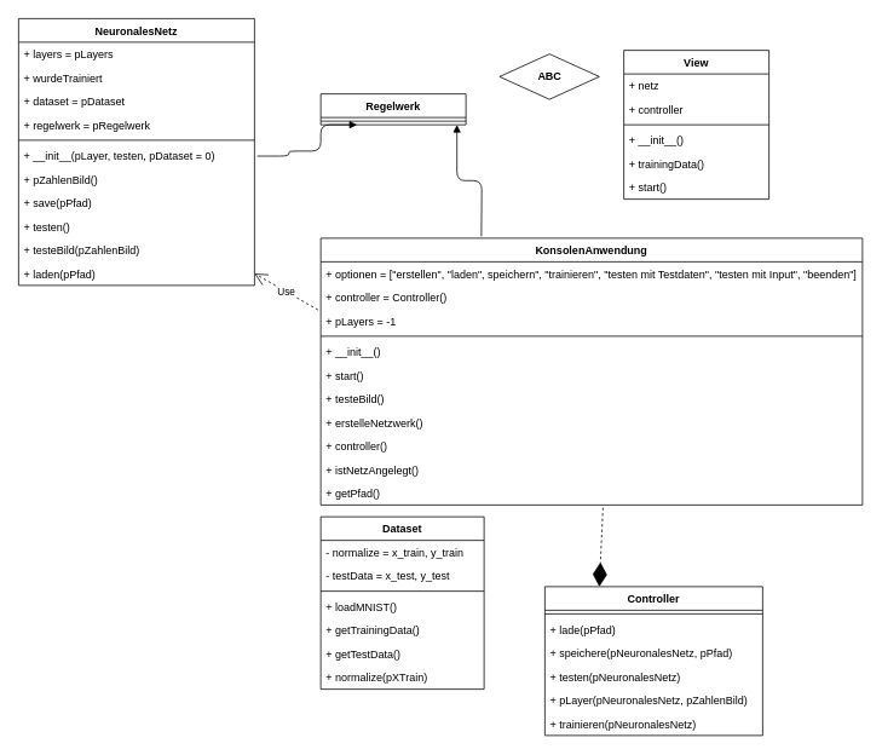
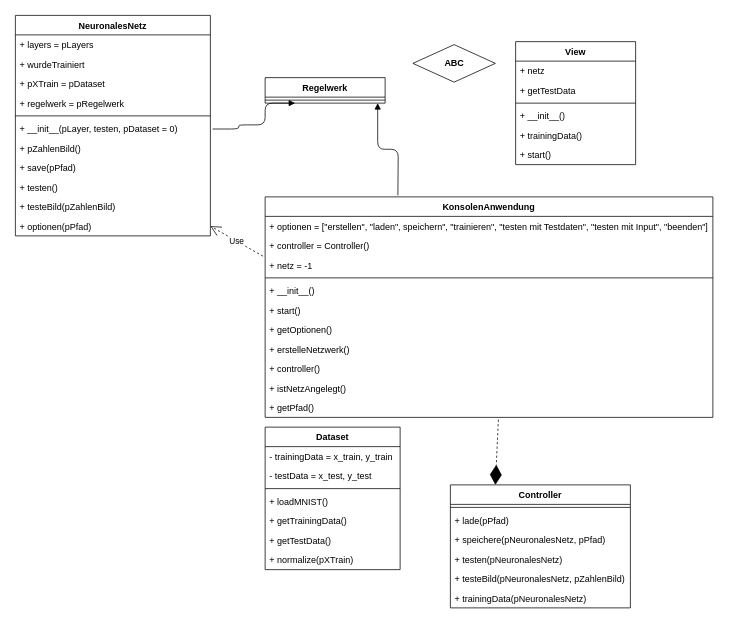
  <mxCell id="0" />
  <mxCell id="1" parent="0" />
  <mxCell id="2" value="NeuronalesNetz" style="swimlane;fontStyle=1;align=center;verticalAlign=top;childLayout=stackLayout;horizontal=1;startSize=26;horizontalStack=0;resizeParent=1;resizeParentMax=0;resizeLast=0;collapsible=1;marginBottom=0;" parent="1" vertex="1"><mxGeometry width="260" height="294" as="geometry" x="20" y="20" /></mxCell>
  <mxCell id="3" value="+ layers = pLayers" style="text;strokeColor=none;fillColor=none;align=left;verticalAlign=top;spacingLeft=4;spacingRight=4;overflow=hidden;rotatable=0;points=[[0,0.5],[1,0.5]];portConstraint=eastwest;" parent="2" vertex="1"><mxGeometry y="26" width="260" height="26" as="geometry" /></mxCell>
  <mxCell id="4" value="+ wurdeTrainiert" style="text;strokeColor=none;fillColor=none;align=left;verticalAlign=top;spacingLeft=4;spacingRight=4;overflow=hidden;rotatable=0;points=[[0,0.5],[1,0.5]];portConstraint=eastwest;" parent="2" vertex="1"><mxGeometry y="52" width="260" height="26" as="geometry" /></mxCell>
- <mxCell id="5" value="+ dataset = pDataset" style="text;strokeColor=none;fillColor=none;align=left;verticalAlign=top;spacingLeft=4;spacingRight=4;overflow=hidden;rotatable=0;points=[[0,0.5],[1,0.5]];portConstraint=eastwest;" parent="2" vertex="1"><mxGeometry y="78" width="260" height="26" as="geometry" /></mxCell>
+ <mxCell id="5" value="+ pXTrain = pDataset" style="text;strokeColor=none;fillColor=none;align=left;verticalAlign=top;spacingLeft=4;spacingRight=4;overflow=hidden;rotatable=0;points=[[0,0.5],[1,0.5]];portConstraint=eastwest;" parent="2" vertex="1"><mxGeometry y="78" width="260" height="26" as="geometry" /></mxCell>
  <mxCell id="6" value="+ regelwerk = pRegelwerk" style="text;strokeColor=none;fillColor=none;align=left;verticalAlign=top;spacingLeft=4;spacingRight=4;overflow=hidden;rotatable=0;points=[[0,0.5],[1,0.5]];portConstraint=eastwest;" parent="2" vertex="1"><mxGeometry y="104" width="260" height="26" as="geometry" /></mxCell>
  <mxCell id="7" value="" style="line;strokeWidth=1;fillColor=none;align=left;verticalAlign=middle;spacingTop=-1;spacingLeft=3;spacingRight=3;rotatable=0;labelPosition=right;points=[];portConstraint=eastwest;" parent="2" vertex="1"><mxGeometry y="130" width="260" height="8" as="geometry" /></mxCell>
  <mxCell id="8" value="+ __init__(pLayer, testen, pDataset = 0)" style="text;strokeColor=none;fillColor=none;align=left;verticalAlign=top;spacingLeft=4;spacingRight=4;overflow=hidden;rotatable=0;points=[[0,0.5],[1,0.5]];portConstraint=eastwest;" parent="2" vertex="1"><mxGeometry y="138" width="260" height="26" as="geometry" /></mxCell>
  <mxCell id="9" value="+ pZahlenBild()" style="text;strokeColor=none;fillColor=none;align=left;verticalAlign=top;spacingLeft=4;spacingRight=4;overflow=hidden;rotatable=0;points=[[0,0.5],[1,0.5]];portConstraint=eastwest;" parent="2" vertex="1"><mxGeometry y="164" width="260" height="26" as="geometry" /></mxCell>
  <mxCell id="10" value="+ save(pPfad)" style="text;strokeColor=none;fillColor=none;align=left;verticalAlign=top;spacingLeft=4;spacingRight=4;overflow=hidden;rotatable=0;points=[[0,0.5],[1,0.5]];portConstraint=eastwest;" parent="2" vertex="1"><mxGeometry y="190" width="260" height="26" as="geometry" /></mxCell>
  <mxCell id="11" value="+ testen()" style="text;strokeColor=none;fillColor=none;align=left;verticalAlign=top;spacingLeft=4;spacingRight=4;overflow=hidden;rotatable=0;points=[[0,0.5],[1,0.5]];portConstraint=eastwest;" parent="2" vertex="1"><mxGeometry y="216" width="260" height="26" as="geometry" /></mxCell>
  <mxCell id="12" value="+ testeBild(pZahlenBild)" style="text;strokeColor=none;fillColor=none;align=left;verticalAlign=top;spacingLeft=4;spacingRight=4;overflow=hidden;rotatable=0;points=[[0,0.5],[1,0.5]];portConstraint=eastwest;" parent="2" vertex="1"><mxGeometry y="242" width="260" height="26" as="geometry" /></mxCell>
- <mxCell id="13" value="+ laden(pPfad)" style="text;strokeColor=none;fillColor=none;align=left;verticalAlign=top;spacingLeft=4;spacingRight=4;overflow=hidden;rotatable=0;points=[[0,0.5],[1,0.5]];portConstraint=eastwest;" parent="2" vertex="1"><mxGeometry y="268" width="260" height="26" as="geometry" /></mxCell>
+ <mxCell id="13" value="+ optionen(pPfad)" style="text;strokeColor=none;fillColor=none;align=left;verticalAlign=top;spacingLeft=4;spacingRight=4;overflow=hidden;rotatable=0;points=[[0,0.5],[1,0.5]];portConstraint=eastwest;" parent="2" vertex="1"><mxGeometry y="268" width="260" height="26" as="geometry" /></mxCell>
  <mxCell id="14" value="Regelwerk" style="swimlane;fontStyle=1;align=center;verticalAlign=top;childLayout=stackLayout;horizontal=1;startSize=26;horizontalStack=0;resizeParent=1;resizeParentMax=0;resizeLast=0;collapsible=1;marginBottom=0;" parent="1" vertex="1"><mxGeometry x="353" y="103" width="160" height="34" as="geometry" /></mxCell>
  <mxCell id="15" value="" style="line;strokeWidth=1;fillColor=none;align=left;verticalAlign=middle;spacingTop=-1;spacingLeft=3;spacingRight=3;rotatable=0;labelPosition=right;points=[];portConstraint=eastwest;" parent="14" vertex="1"><mxGeometry y="26" width="160" height="8" as="geometry" /></mxCell>
  <mxCell id="16" value="" style="endArrow=block;endFill=1;html=1;edgeStyle=orthogonalEdgeStyle;align=left;verticalAlign=top;entryX=0.25;entryY=1;entryDx=0;entryDy=0;" parent="14" target="14" edge="1"><mxGeometry x="-1" relative="1" as="geometry"><mxPoint x="-70" y="68.5" as="sourcePoint" /><mxPoint y="73" as="targetPoint" /><Array as="points"><mxPoint x="-35" y="69" /><mxPoint x="-35" y="63" /><mxPoint y="63" /><mxPoint y="34" /></Array></mxGeometry></mxCell>
  <mxCell id="17" value="" style="resizable=0;html=1;align=left;verticalAlign=bottom;labelBackgroundColor=#ffffff;fontSize=10;" parent="16" connectable="0" vertex="1"><mxGeometry x="-1" relative="1" as="geometry" /></mxCell>
  <mxCell id="18" value="" style="endArrow=block;endFill=1;html=1;edgeStyle=orthogonalEdgeStyle;align=left;verticalAlign=top;exitX=0.973;exitY=0;exitDx=0;exitDy=0;entryX=0.938;entryY=1;entryDx=0;entryDy=0;exitPerimeter=0;entryPerimeter=0;" parent="1" target="15" edge="1"><mxGeometry x="-1" relative="1" as="geometry"><mxPoint x="530" y="260" as="sourcePoint" /><mxPoint x="510" y="119" as="targetPoint" /></mxGeometry></mxCell>
  <mxCell id="19" value="Use" style="endArrow=open;endSize=12;dashed=1;html=1;entryX=1;entryY=0.5;entryDx=0;entryDy=0;exitX=0;exitY=0.5;exitDx=0;exitDy=0;" parent="1" target="13" edge="1"><mxGeometry width="160" relative="1" as="geometry"><mxPoint x="350" y="341" as="sourcePoint" /><mxPoint x="350" y="330" as="targetPoint" /></mxGeometry></mxCell>
  <mxCell id="20" value="Dataset" style="swimlane;fontStyle=1;align=center;verticalAlign=top;childLayout=stackLayout;horizontal=1;startSize=26;horizontalStack=0;resizeParent=1;resizeParentMax=0;resizeLast=0;collapsible=1;marginBottom=0;" parent="1" vertex="1"><mxGeometry x="353" y="569" width="180" height="190" as="geometry" /></mxCell>
- <mxCell id="21" value="- normalize = x_train, y_train" style="text;strokeColor=none;fillColor=none;align=left;verticalAlign=top;spacingLeft=4;spacingRight=4;overflow=hidden;rotatable=0;points=[[0,0.5],[1,0.5]];portConstraint=eastwest;" parent="20" vertex="1"><mxGeometry y="26" width="180" height="26" as="geometry" /></mxCell>
+ <mxCell id="21" value="- trainingData = x_train, y_train" style="text;strokeColor=none;fillColor=none;align=left;verticalAlign=top;spacingLeft=4;spacingRight=4;overflow=hidden;rotatable=0;points=[[0,0.5],[1,0.5]];portConstraint=eastwest;" parent="20" vertex="1"><mxGeometry y="26" width="180" height="26" as="geometry" /></mxCell>
  <mxCell id="22" value="- testData = x_test, y_test" style="text;strokeColor=none;fillColor=none;align=left;verticalAlign=top;spacingLeft=4;spacingRight=4;overflow=hidden;rotatable=0;points=[[0,0.5],[1,0.5]];portConstraint=eastwest;" parent="20" vertex="1"><mxGeometry y="52" width="180" height="26" as="geometry" /></mxCell>
  <mxCell id="23" value="" style="line;strokeWidth=1;fillColor=none;align=left;verticalAlign=middle;spacingTop=-1;spacingLeft=3;spacingRight=3;rotatable=0;labelPosition=right;points=[];portConstraint=eastwest;" parent="20" vertex="1"><mxGeometry y="78" width="180" height="8" as="geometry" /></mxCell>
  <mxCell id="24" value="+ loadMNIST()" style="text;strokeColor=none;fillColor=none;align=left;verticalAlign=top;spacingLeft=4;spacingRight=4;overflow=hidden;rotatable=0;points=[[0,0.5],[1,0.5]];portConstraint=eastwest;" parent="20" vertex="1"><mxGeometry y="86" width="180" height="26" as="geometry" /></mxCell>
  <mxCell id="25" value="+ getTrainingData()" style="text;strokeColor=none;fillColor=none;align=left;verticalAlign=top;spacingLeft=4;spacingRight=4;overflow=hidden;rotatable=0;points=[[0,0.5],[1,0.5]];portConstraint=eastwest;" parent="20" vertex="1"><mxGeometry y="112" width="180" height="26" as="geometry" /></mxCell>
  <mxCell id="26" value="+ getTestData()" style="text;strokeColor=none;fillColor=none;align=left;verticalAlign=top;spacingLeft=4;spacingRight=4;overflow=hidden;rotatable=0;points=[[0,0.5],[1,0.5]];portConstraint=eastwest;" parent="20" vertex="1"><mxGeometry y="138" width="180" height="26" as="geometry" /></mxCell>
  <mxCell id="27" value="+ normalize(pXTrain)" style="text;strokeColor=none;fillColor=none;align=left;verticalAlign=top;spacingLeft=4;spacingRight=4;overflow=hidden;rotatable=0;points=[[0,0.5],[1,0.5]];portConstraint=eastwest;" parent="20" vertex="1"><mxGeometry y="164" width="180" height="26" as="geometry" /></mxCell>
  <mxCell id="28" value="KonsolenAnwendung" style="swimlane;fontStyle=1;align=center;verticalAlign=top;childLayout=stackLayout;horizontal=1;startSize=26;horizontalStack=0;resizeParent=1;resizeParentMax=0;resizeLast=0;collapsible=1;marginBottom=0;" parent="1" vertex="1"><mxGeometry x="353" y="262" width="597" height="294" as="geometry" /></mxCell>
  <mxCell id="29" value="+ optionen = [&quot;erstellen&quot;, &quot;laden&quot;, speichern&quot;, &quot;trainieren&quot;, &quot;testen mit Testdaten&quot;, &quot;testen mit Input&quot;, &quot;beenden&quot;]" style="text;strokeColor=none;fillColor=none;align=left;verticalAlign=top;spacingLeft=4;spacingRight=4;overflow=hidden;rotatable=0;points=[[0,0.5],[1,0.5]];portConstraint=eastwest;" parent="28" vertex="1"><mxGeometry y="26" width="597" height="26" as="geometry" /></mxCell>
  <mxCell id="30" value="+ controller = Controller()" style="text;strokeColor=none;fillColor=none;align=left;verticalAlign=top;spacingLeft=4;spacingRight=4;overflow=hidden;rotatable=0;points=[[0,0.5],[1,0.5]];portConstraint=eastwest;" parent="28" vertex="1"><mxGeometry y="52" width="597" height="26" as="geometry" /></mxCell>
- <mxCell id="31" value="+ pLayers = -1" style="text;strokeColor=none;fillColor=none;align=left;verticalAlign=top;spacingLeft=4;spacingRight=4;overflow=hidden;rotatable=0;points=[[0,0.5],[1,0.5]];portConstraint=eastwest;" parent="28" vertex="1"><mxGeometry y="78" width="597" height="26" as="geometry" /></mxCell>
+ <mxCell id="31" value="+ netz = -1" style="text;strokeColor=none;fillColor=none;align=left;verticalAlign=top;spacingLeft=4;spacingRight=4;overflow=hidden;rotatable=0;points=[[0,0.5],[1,0.5]];portConstraint=eastwest;" parent="28" vertex="1"><mxGeometry y="78" width="597" height="26" as="geometry" /></mxCell>
  <mxCell id="32" value="" style="line;strokeWidth=1;fillColor=none;align=left;verticalAlign=middle;spacingTop=-1;spacingLeft=3;spacingRight=3;rotatable=0;labelPosition=right;points=[];portConstraint=eastwest;" parent="28" vertex="1"><mxGeometry y="104" width="597" height="8" as="geometry" /></mxCell>
  <mxCell id="33" value="+ __init__()" style="text;strokeColor=none;fillColor=none;align=left;verticalAlign=top;spacingLeft=4;spacingRight=4;overflow=hidden;rotatable=0;points=[[0,0.5],[1,0.5]];portConstraint=eastwest;" parent="28" vertex="1"><mxGeometry y="112" width="597" height="26" as="geometry" /></mxCell>
  <mxCell id="34" value="+ start()" style="text;strokeColor=none;fillColor=none;align=left;verticalAlign=top;spacingLeft=4;spacingRight=4;overflow=hidden;rotatable=0;points=[[0,0.5],[1,0.5]];portConstraint=eastwest;" parent="28" vertex="1"><mxGeometry y="138" width="597" height="26" as="geometry" /></mxCell>
- <mxCell id="35" value="+ testeBild()" style="text;strokeColor=none;fillColor=none;align=left;verticalAlign=top;spacingLeft=4;spacingRight=4;overflow=hidden;rotatable=0;points=[[0,0.5],[1,0.5]];portConstraint=eastwest;" parent="28" vertex="1"><mxGeometry y="164" width="597" height="26" as="geometry" /></mxCell>
+ <mxCell id="35" value="+ getOptionen()" style="text;strokeColor=none;fillColor=none;align=left;verticalAlign=top;spacingLeft=4;spacingRight=4;overflow=hidden;rotatable=0;points=[[0,0.5],[1,0.5]];portConstraint=eastwest;" parent="28" vertex="1"><mxGeometry y="164" width="597" height="26" as="geometry" /></mxCell>
  <mxCell id="36" value="+ erstelleNetzwerk()" style="text;strokeColor=none;fillColor=none;align=left;verticalAlign=top;spacingLeft=4;spacingRight=4;overflow=hidden;rotatable=0;points=[[0,0.5],[1,0.5]];portConstraint=eastwest;" parent="28" vertex="1"><mxGeometry y="190" width="597" height="26" as="geometry" /></mxCell>
  <mxCell id="37" value="+ controller()" style="text;strokeColor=none;fillColor=none;align=left;verticalAlign=top;spacingLeft=4;spacingRight=4;overflow=hidden;rotatable=0;points=[[0,0.5],[1,0.5]];portConstraint=eastwest;" parent="28" vertex="1"><mxGeometry y="216" width="597" height="26" as="geometry" /></mxCell>
  <mxCell id="38" value="+ istNetzAngelegt()" style="text;strokeColor=none;fillColor=none;align=left;verticalAlign=top;spacingLeft=4;spacingRight=4;overflow=hidden;rotatable=0;points=[[0,0.5],[1,0.5]];portConstraint=eastwest;" parent="28" vertex="1"><mxGeometry y="242" width="597" height="26" as="geometry" /></mxCell>
  <mxCell id="39" value="+ getPfad()" style="text;strokeColor=none;fillColor=none;align=left;verticalAlign=top;spacingLeft=4;spacingRight=4;overflow=hidden;rotatable=0;points=[[0,0.5],[1,0.5]];portConstraint=eastwest;" parent="28" vertex="1"><mxGeometry y="268" width="597" height="26" as="geometry" /></mxCell>
  <mxCell id="40" value="Controller" style="swimlane;fontStyle=1;align=center;verticalAlign=top;childLayout=stackLayout;horizontal=1;startSize=26;horizontalStack=0;resizeParent=1;resizeParentMax=0;resizeLast=0;collapsible=1;marginBottom=0;" parent="1" vertex="1"><mxGeometry x="600" y="646" width="240" height="164" as="geometry" /></mxCell>
  <mxCell id="41" value="" style="line;strokeWidth=1;fillColor=none;align=left;verticalAlign=middle;spacingTop=-1;spacingLeft=3;spacingRight=3;rotatable=0;labelPosition=right;points=[];portConstraint=eastwest;" parent="40" vertex="1"><mxGeometry y="26" width="240" height="8" as="geometry" /></mxCell>
  <mxCell id="42" value="+ lade(pPfad)" style="text;strokeColor=none;fillColor=none;align=left;verticalAlign=top;spacingLeft=4;spacingRight=4;overflow=hidden;rotatable=0;points=[[0,0.5],[1,0.5]];portConstraint=eastwest;" parent="40" vertex="1"><mxGeometry y="34" width="240" height="26" as="geometry" /></mxCell>
  <mxCell id="43" value="+ speichere(pNeuronalesNetz, pPfad)" style="text;strokeColor=none;fillColor=none;align=left;verticalAlign=top;spacingLeft=4;spacingRight=4;overflow=hidden;rotatable=0;points=[[0,0.5],[1,0.5]];portConstraint=eastwest;" parent="40" vertex="1"><mxGeometry y="60" width="240" height="26" as="geometry" /></mxCell>
  <mxCell id="44" value="+ testen(pNeuronalesNetz)" style="text;strokeColor=none;fillColor=none;align=left;verticalAlign=top;spacingLeft=4;spacingRight=4;overflow=hidden;rotatable=0;points=[[0,0.5],[1,0.5]];portConstraint=eastwest;" parent="40" vertex="1"><mxGeometry y="86" width="240" height="26" as="geometry" /></mxCell>
- <mxCell id="45" value="+ pLayer(pNeuronalesNetz, pZahlenBild)" style="text;strokeColor=none;fillColor=none;align=left;verticalAlign=top;spacingLeft=4;spacingRight=4;overflow=hidden;rotatable=0;points=[[0,0.5],[1,0.5]];portConstraint=eastwest;" parent="40" vertex="1"><mxGeometry y="112" width="240" height="26" as="geometry" /></mxCell>
- <mxCell id="46" value="+ trainieren(pNeuronalesNetz)" style="text;strokeColor=none;fillColor=none;align=left;verticalAlign=top;spacingLeft=4;spacingRight=4;overflow=hidden;rotatable=0;points=[[0,0.5],[1,0.5]];portConstraint=eastwest;" parent="40" vertex="1"><mxGeometry y="138" width="240" height="26" as="geometry" /></mxCell>
+ <mxCell id="45" value="+ testeBild(pNeuronalesNetz, pZahlenBild)" style="text;strokeColor=none;fillColor=none;align=left;verticalAlign=top;spacingLeft=4;spacingRight=4;overflow=hidden;rotatable=0;points=[[0,0.5],[1,0.5]];portConstraint=eastwest;" parent="40" vertex="1"><mxGeometry y="112" width="240" height="26" as="geometry" /></mxCell>
+ <mxCell id="46" value="+ trainingData(pNeuronalesNetz)" style="text;strokeColor=none;fillColor=none;align=left;verticalAlign=top;spacingLeft=4;spacingRight=4;overflow=hidden;rotatable=0;points=[[0,0.5],[1,0.5]];portConstraint=eastwest;" parent="40" vertex="1"><mxGeometry y="138" width="240" height="26" as="geometry" /></mxCell>
  <mxCell id="47" value="" style="endArrow=diamondThin;endFill=1;endSize=24;html=1;exitX=0.521;exitY=1.115;exitDx=0;exitDy=0;exitPerimeter=0;entryX=0.25;entryY=0;entryDx=0;entryDy=0;dashed=1;" parent="1" source="39" target="40" edge="1"><mxGeometry width="160" relative="1" as="geometry"><mxPoint x="540" y="639.5" as="sourcePoint" /><mxPoint x="700" y="639.5" as="targetPoint" /></mxGeometry></mxCell>
  <mxCell id="48" value="View" style="swimlane;fontStyle=1;align=center;verticalAlign=top;childLayout=stackLayout;horizontal=1;startSize=26;horizontalStack=0;resizeParent=1;resizeParentMax=0;resizeLast=0;collapsible=1;marginBottom=0;" parent="1" vertex="1"><mxGeometry x="687" y="55" width="160" height="164" as="geometry" /></mxCell>
  <mxCell id="49" value="+ netz" style="text;strokeColor=none;fillColor=none;align=left;verticalAlign=top;spacingLeft=4;spacingRight=4;overflow=hidden;rotatable=0;points=[[0,0.5],[1,0.5]];portConstraint=eastwest;" parent="48" vertex="1"><mxGeometry y="26" width="160" height="26" as="geometry" /></mxCell>
- <mxCell id="50" value="+ controller" style="text;strokeColor=none;fillColor=none;align=left;verticalAlign=top;spacingLeft=4;spacingRight=4;overflow=hidden;rotatable=0;points=[[0,0.5],[1,0.5]];portConstraint=eastwest;" parent="48" vertex="1"><mxGeometry y="52" width="160" height="26" as="geometry" /></mxCell>
+ <mxCell id="50" value="+ getTestData" style="text;strokeColor=none;fillColor=none;align=left;verticalAlign=top;spacingLeft=4;spacingRight=4;overflow=hidden;rotatable=0;points=[[0,0.5],[1,0.5]];portConstraint=eastwest;" parent="48" vertex="1"><mxGeometry y="52" width="160" height="26" as="geometry" /></mxCell>
  <mxCell id="51" value="" style="line;strokeWidth=1;fillColor=none;align=left;verticalAlign=middle;spacingTop=-1;spacingLeft=3;spacingRight=3;rotatable=0;labelPosition=right;points=[];portConstraint=eastwest;" parent="48" vertex="1"><mxGeometry y="78" width="160" height="8" as="geometry" /></mxCell>
  <mxCell id="52" value="+ __init__()" style="text;strokeColor=none;fillColor=none;align=left;verticalAlign=top;spacingLeft=4;spacingRight=4;overflow=hidden;rotatable=0;points=[[0,0.5],[1,0.5]];portConstraint=eastwest;" parent="48" vertex="1"><mxGeometry y="86" width="160" height="26" as="geometry" /></mxCell>
  <mxCell id="53" value="+ trainingData()" style="text;strokeColor=none;fillColor=none;align=left;verticalAlign=top;spacingLeft=4;spacingRight=4;overflow=hidden;rotatable=0;points=[[0,0.5],[1,0.5]];portConstraint=eastwest;" parent="48" vertex="1"><mxGeometry y="112" width="160" height="26" as="geometry" /></mxCell>
  <mxCell id="54" value="+ start()" style="text;strokeColor=none;fillColor=none;align=left;verticalAlign=top;spacingLeft=4;spacingRight=4;overflow=hidden;rotatable=0;points=[[0,0.5],[1,0.5]];portConstraint=eastwest;" parent="48" vertex="1"><mxGeometry y="138" width="160" height="26" as="geometry" /></mxCell>
  <mxCell id="55" value="&lt;b&gt;ABC&lt;/b&gt;" style="rhombus;html=1;" parent="1" vertex="1"><mxGeometry x="550" y="59" width="110" height="50" as="geometry" /></mxCell>
